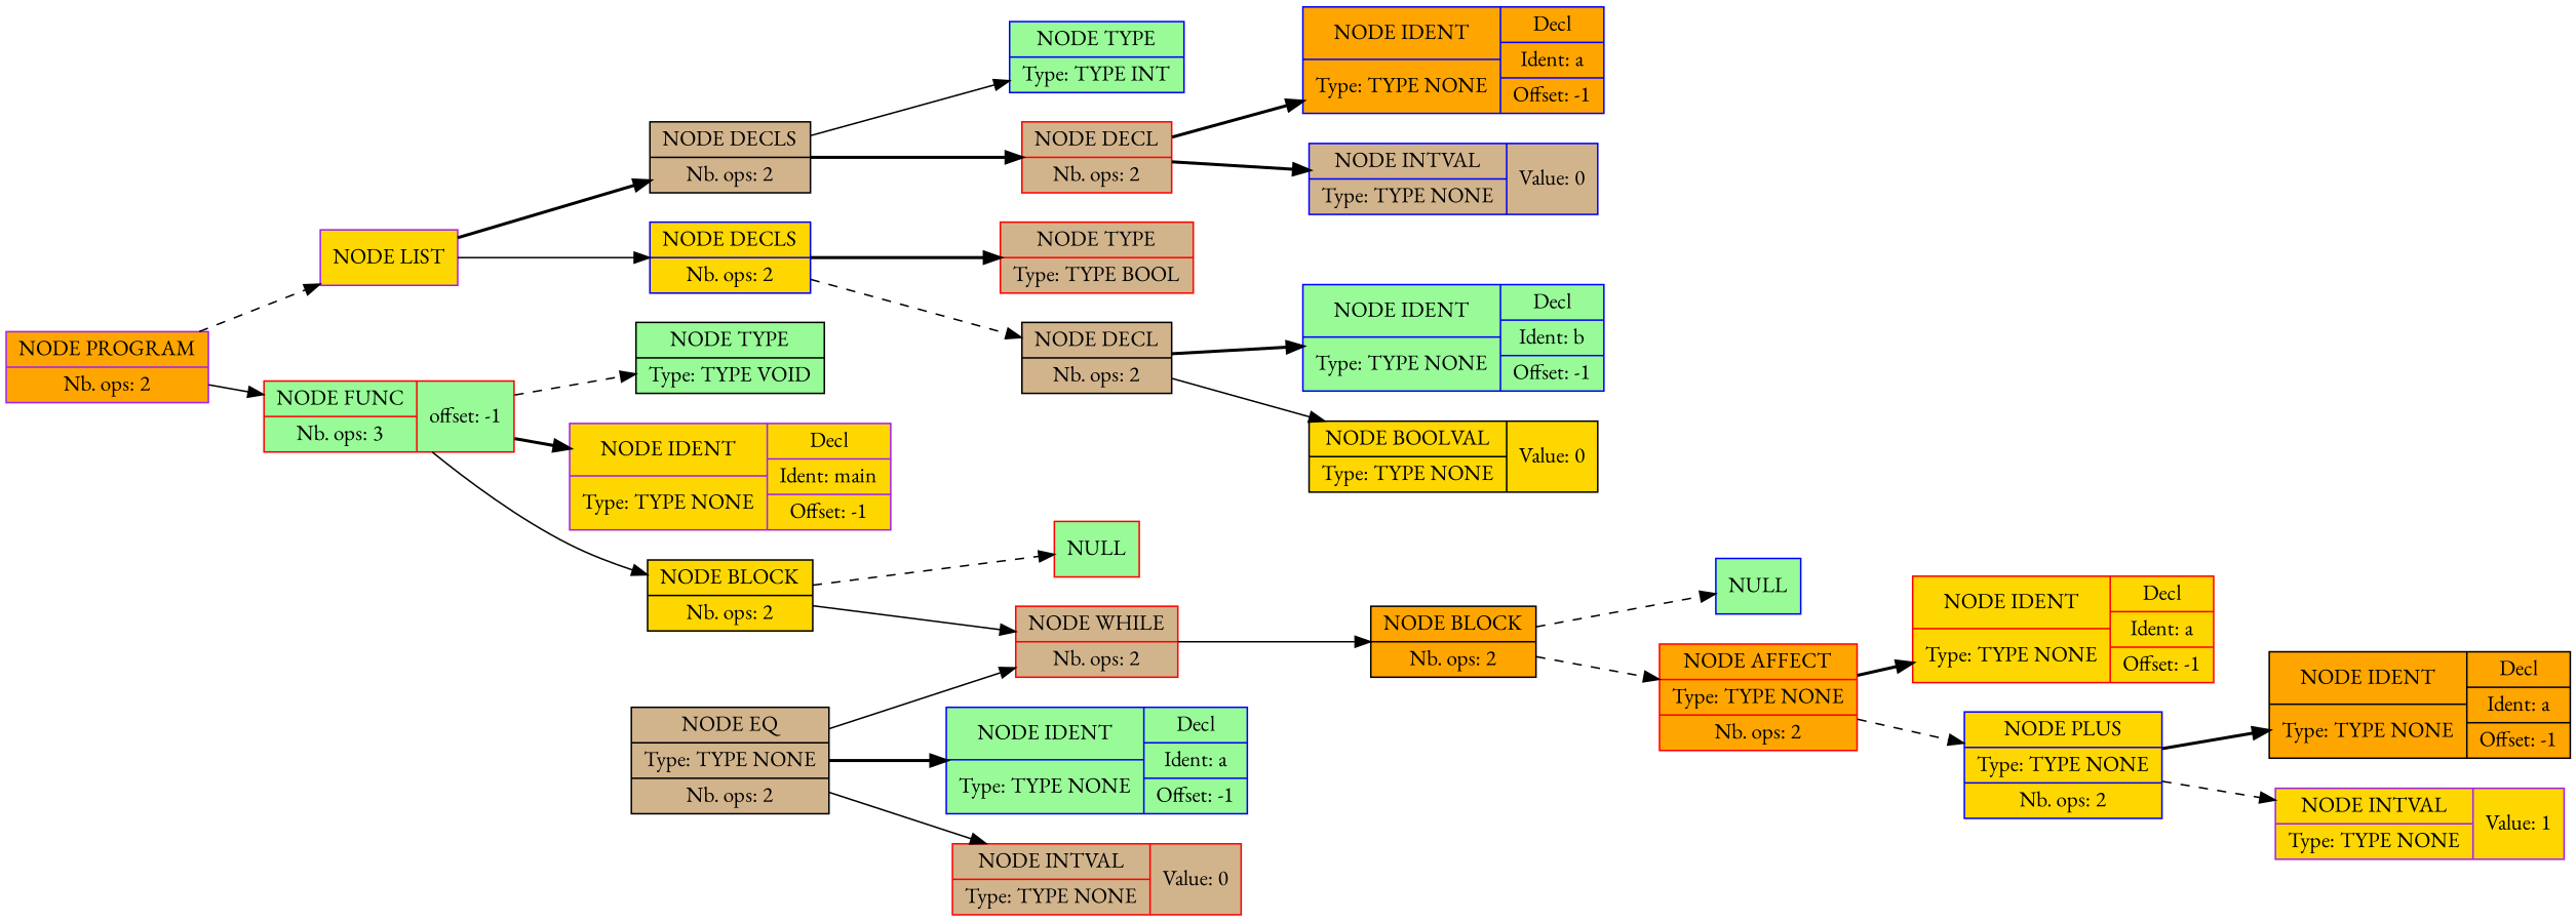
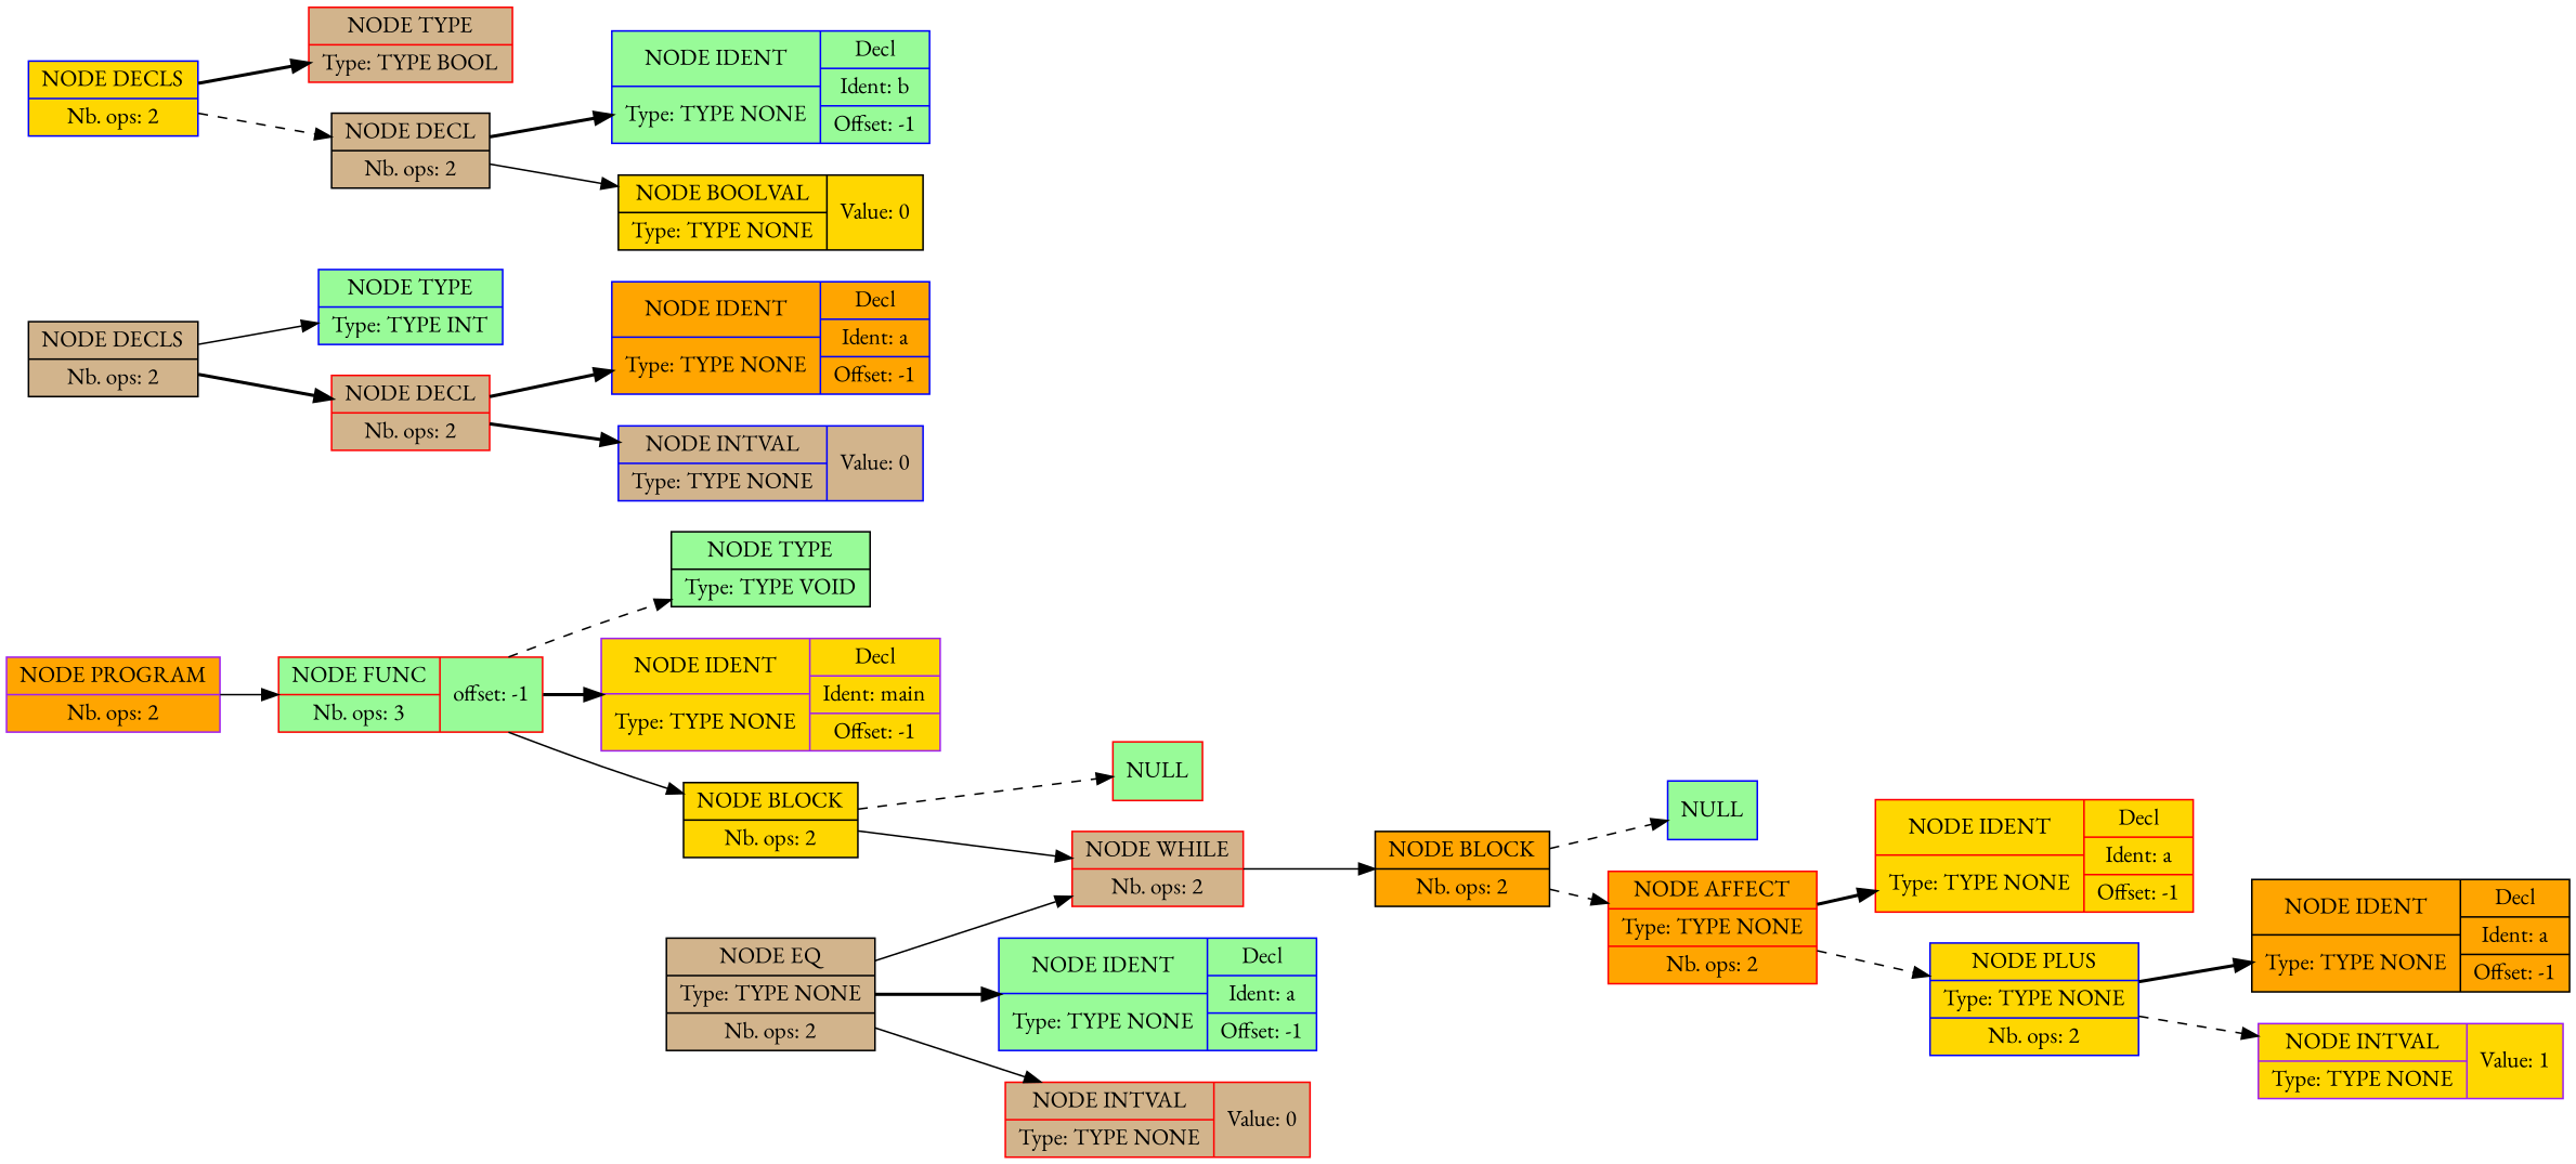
  digraph {
    fontname="EB Garamond"
    rankdir=LR
    node [color=red fillcolor=gold fontname="EB Garamond" shape=record style=filled]
    edge [fontname="EB Garamond" style=bold tailclip=true]
    n1 [color=purple fillcolor=orange label="{{NODE PROGRAM|Nb. ops: 2}}"]
-   n2 [color=purple label="{{NODE LIST}}"]
    n3 [fillcolor=palegreen label="{{NODE FUNC|Nb. ops: 3}|{offset: -1}}"]
    n4 [color=black fillcolor=tan label="{{NODE DECLS|Nb. ops: 2}}"]
    n5 [color=blue label="{{NODE DECLS|Nb. ops: 2}}"]
    n6 [color=black fillcolor=palegreen label="{{NODE TYPE|Type: TYPE VOID}}"]
    n7 [color=purple label="{{NODE IDENT|Type: TYPE NONE}|{<decl>Decl      |Ident: main|Offset: -1}}"]
    n8 [color=black label="{{NODE BLOCK|Nb. ops: 2}}"]
    n9 [color=blue fillcolor=palegreen label="{{NODE TYPE|Type: TYPE INT}}"]
    n10 [fillcolor=tan label="{{NODE DECL|Nb. ops: 2}}"]
    n11 [fillcolor=tan label="{{NODE TYPE|Type: TYPE BOOL}}"]
    n12 [color=black fillcolor=tan label="{{NODE DECL|Nb. ops: 2}}"]
    n13 [color=blue fillcolor=orange label="{{NODE IDENT|Type: TYPE NONE}|{<decl>Decl      |Ident: a|Offset: -1}}"]
    n14 [color=blue fillcolor=tan label="{{NODE INTVAL|Type: TYPE NONE}|{Value: 0}}"]
    n15 [color=blue fillcolor=palegreen label="{{NODE IDENT|Type: TYPE NONE}|{<decl>Decl      |Ident: b|Offset: -1}}"]
    n16 [color=black label="{{NODE BOOLVAL|Type: TYPE NONE}|{Value: 0}}"]
    n17 [fillcolor=palegreen label="{{NULL}}"]
    n18 [fillcolor=tan label="{{NODE WHILE|Nb. ops: 2}}"]
    n19 [color=black fillcolor=orange label="{{NODE BLOCK|Nb. ops: 2}}"]
    n20 [color=black fillcolor=tan label="{{NODE EQ|Type: TYPE NONE|Nb. ops: 2}}"]
    n21 [color=blue fillcolor=palegreen label="{{NODE IDENT|Type: TYPE NONE}|{<decl>Decl      |Ident: a|Offset: -1}}"]
    n22 [fillcolor=tan label="{{NODE INTVAL|Type: TYPE NONE}|{Value: 0}}"]
    n23 [color=blue fillcolor=palegreen label="{{NULL}}"]
    n24 [fillcolor=orange label="{{NODE AFFECT|Type: TYPE NONE|Nb. ops: 2}}"]
    n25 [label="{{NODE IDENT|Type: TYPE NONE}|{<decl>Decl      |Ident: a|Offset: -1}}"]
    n26 [color=blue label="{{NODE PLUS|Type: TYPE NONE|Nb. ops: 2}}"]
    n27 [color=black fillcolor=orange label="{{NODE IDENT|Type: TYPE NONE}|{<decl>Decl      |Ident: a|Offset: -1}}"]
    n28 [color=purple label="{{NODE INTVAL|Type: TYPE NONE}|{Value: 1}}"]
-   n1 -> n2 [style=dashed]
    n1 -> n3 [style=solid]
-   n2 -> n4
-   n2 -> n5 [style=solid]
    n3 -> n6 [style=dashed]
    n3 -> n7
    n3 -> n8 [style=solid]
    n4 -> n9 [style=solid]
    n4 -> n10
    n5 -> n11
    n5 -> n12 [style=dashed]
    n8 -> n17 [style=dashed]
    n8 -> n18 [style=solid]
    n10 -> n13
    n10 -> n14
    n12 -> n15
    n12 -> n16 [style=solid]
    n18 -> n19 [style=solid]
    n19 -> n23 [style=dashed]
    n19 -> n24 [style=dashed]
    n20 -> n18 [style=solid]
    n20 -> n21
    n20 -> n22 [style=solid]
    n24 -> n25
    n24 -> n26 [style=dashed]
    n26 -> n27
    n26 -> n28 [style=dashed]
  }
